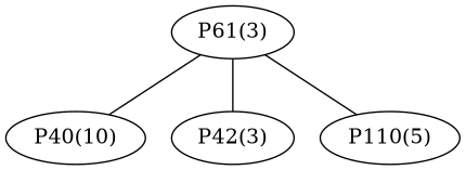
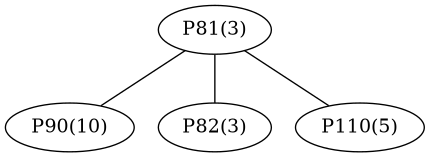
  graph {
-   "P61(3)"
-   "P90(10)" [label="P40(10)"]
-   "P42(3)"
+   "P61(3)" [label="P81(3)"]
+   "P90(10)"
+   "P42(3)" [label="P82(3)"]
    n4 [label="P110(5)"]
    "P61(3)" -- "P90(10)"
    "P61(3)" -- "P42(3)"
    "P61(3)" -- n4
  }
